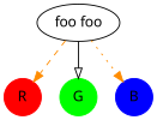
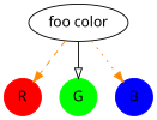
  digraph {
    node [fontname=Monaco shape=circle style=filled]
    edge [color=darkorange arrowhead=normal]
    n1 [color=red label=R]
    n2 [color=green label=G]
    n3 [color=blue label=B]
-   n4 [label="foo foo" shape="" style=""]
+   n4 [label="foo color" shape="" style=""]
    n4 -> n1 [style=dashed]
    n4 -> n2 [color=black style=solid arrowhead=onormal]
    n4 -> n3 [style=dotted]
  }
